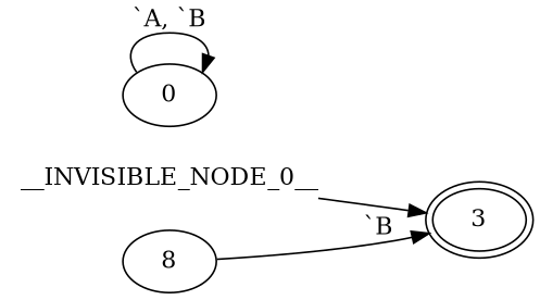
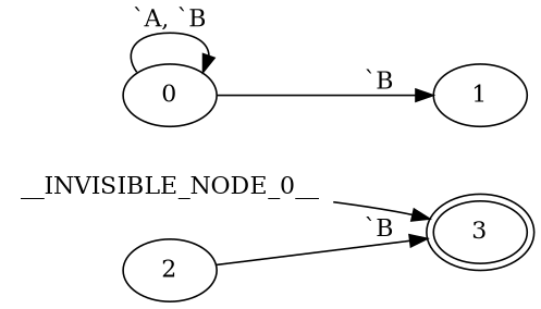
  digraph {
    rankdir=LR
    __INVISIBLE_NODE_0__ [height=.0 shape=none width=.0]
    3 [peripheries=2]
    0
-   2 [label=8]
+   1
+   2
    __INVISIBLE_NODE_0__ -> 3
    0 -> 0 [label="`A, `B"]
+   0 -> 1 [label="`B"]
    2 -> 3 [label="`B"]
  }
